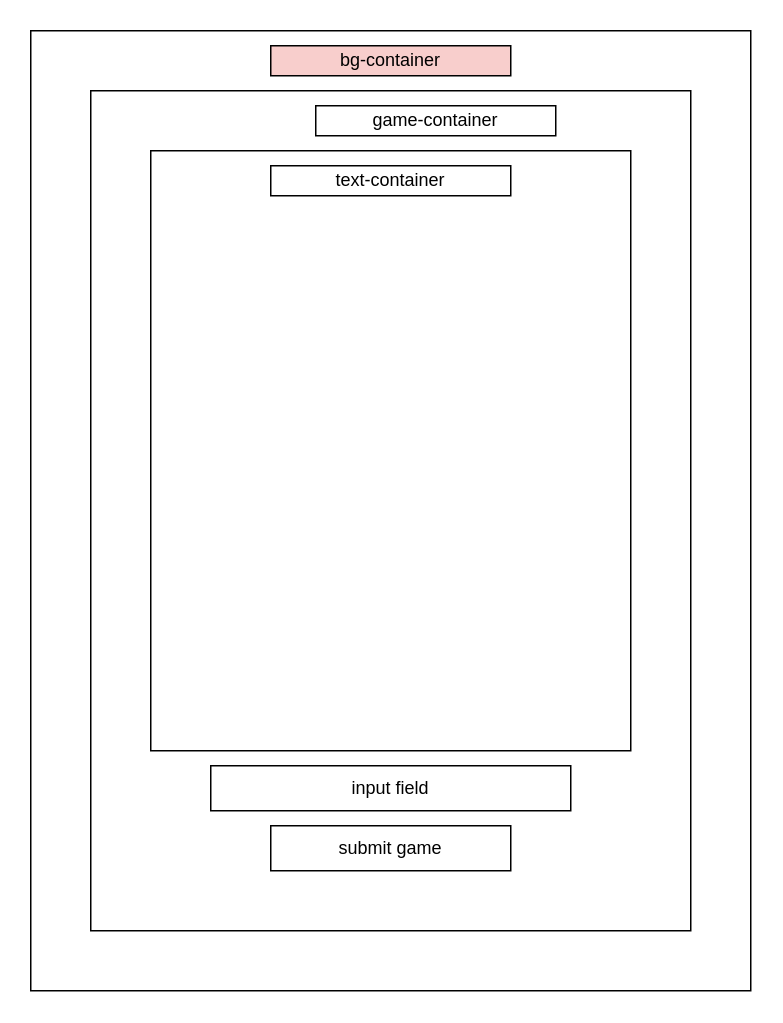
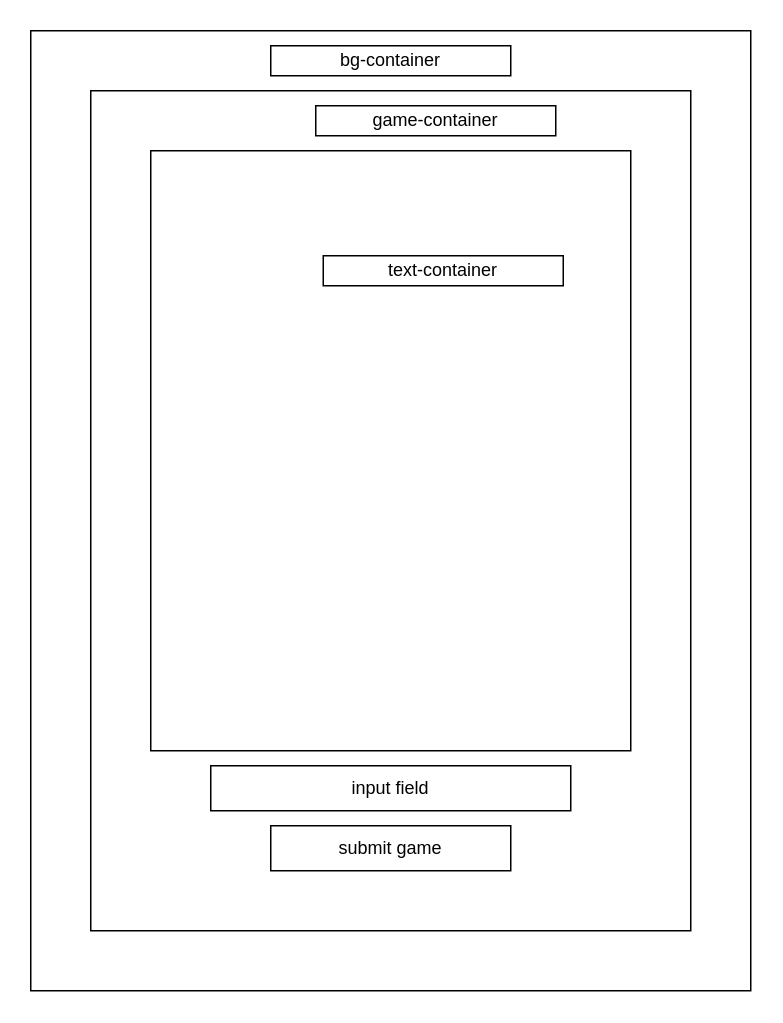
  <mxCell id="0" />
  <mxCell id="1" parent="0" />
  <mxCell id="2" value="" style="rounded=0;whiteSpace=wrap;html=1;" vertex="1" parent="1"><mxGeometry x="20" y="20" width="480" height="640" as="geometry" /></mxCell>
  <mxCell id="3" value="" style="rounded=0;whiteSpace=wrap;html=1;" vertex="1" parent="1"><mxGeometry x="60" y="60" width="400" height="560" as="geometry" /></mxCell>
  <mxCell id="4" value="" style="rounded=0;whiteSpace=wrap;html=1;" vertex="1" parent="1"><mxGeometry x="100" y="100" width="320" height="400" as="geometry" /></mxCell>
  <mxCell id="5" value="input field" style="rounded=0;whiteSpace=wrap;html=1;" vertex="1" parent="1"><mxGeometry x="140" y="510" width="240" height="30" as="geometry" /></mxCell>
  <mxCell id="6" value="submit game" style="rounded=0;whiteSpace=wrap;html=1;" vertex="1" parent="1"><mxGeometry x="180" y="550" width="160" height="30" as="geometry" /></mxCell>
- <mxCell id="7" value="bg-container" style="rounded=0;whiteSpace=wrap;html=1;fillColor=#f8cecc;" vertex="1" parent="1"><mxGeometry x="180" y="30" width="160" height="20" as="geometry" /></mxCell>
+ <mxCell id="7" value="bg-container" style="rounded=0;whiteSpace=wrap;html=1;" vertex="1" parent="1"><mxGeometry x="180" y="30" width="160" height="20" as="geometry" /></mxCell>
  <mxCell id="8" value="game-container" style="rounded=0;whiteSpace=wrap;html=1;" vertex="1" parent="1"><mxGeometry x="210" y="70" width="160" height="20" as="geometry" /></mxCell>
- <mxCell id="9" value="text-container" style="rounded=0;whiteSpace=wrap;html=1;" vertex="1" parent="1"><mxGeometry x="180" y="110" width="160" height="20" as="geometry" /></mxCell>
+ <mxCell id="9" value="text-container" style="rounded=0;whiteSpace=wrap;html=1;" vertex="1" parent="1"><mxGeometry x="215" y="170" width="160" height="20" as="geometry" /></mxCell>
